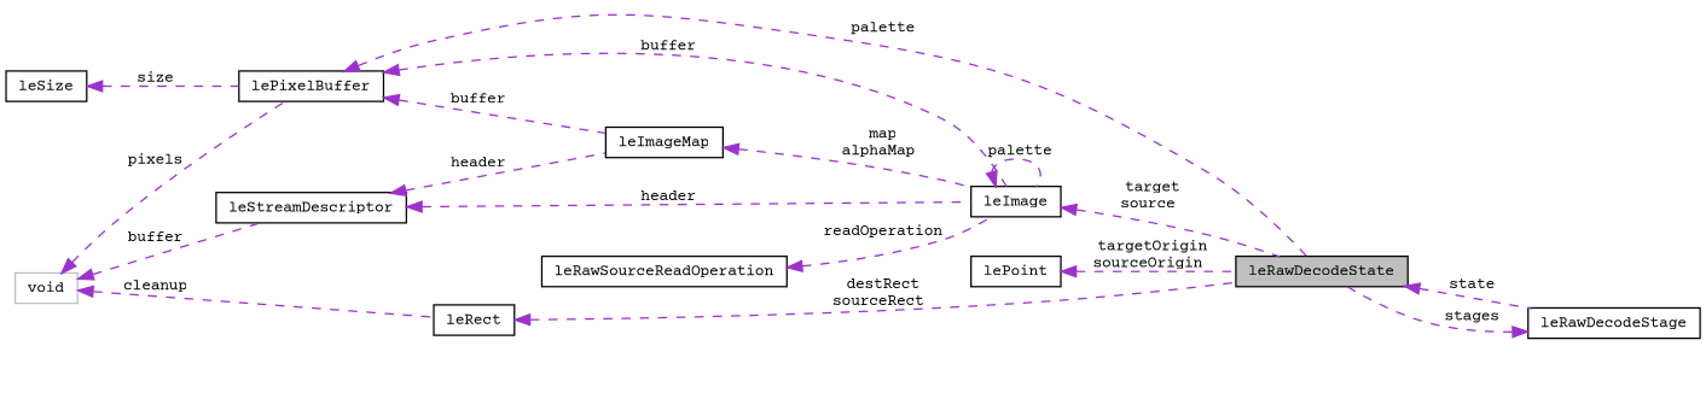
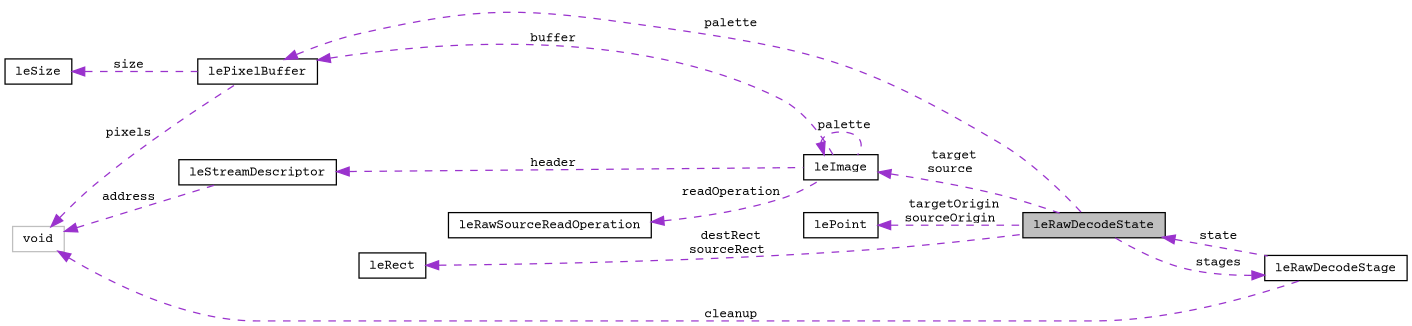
  digraph {
    fontname="Courier Prime"
    rankdir=LR
    node [color=black fillcolor=white fontname="Courier Prime" fontsize=10 shape=record style=filled]
    edge [color=darkorchid3 dir=back fontname="Courier Prime" fontsize=10 labelfontname=Helvetica labelfontsize=10 style=dashed]
    n1 [fillcolor=grey75 fontcolor=black height=0.2 label=leRawDecodeState width=0.4]
    n2 [height=0.2 label=leRawDecodeStage width=0.4]
    n3 [height=0.2 label=lePixelBuffer width=0.4]
    n4 [height=0.2 label=leImage width=0.4]
-   n5 [height=0.2 label=leImageMap width=0.4]
    n6 [color=grey75 height=0.2 label=void width=0.4]
    n7 [height=0.2 label=leStreamDescriptor width=0.4]
    n8 [height=0.2 label=leSize width=0.4]
    n9 [height=0.2 label=leRawSourceReadOperation width=0.4]
    n10 [height=0.2 label=lePoint width=0.4]
    n11 [height=0.2 label=leRect width=0.4]
    n1 -> n2 [label=" state"]
    n2 -> n1 [label=" stages"]
    n3 -> n1 [label=" palette"]
    n3 -> n4 [label=" buffer"]
-   n3 -> n5 [label=" buffer"]
    n4 -> n1 [label=" target\nsource"]
    n4 -> n4 [label=" palette"]
-   n5 -> n4 [label=" map\nalphaMap"]
-   n6 -> n11 [label=" cleanup"]
+   n6 -> n2 [label=" cleanup"]
    n6 -> n3 [label=" pixels"]
-   n6 -> n7 [label=" buffer"]
+   n6 -> n7 [label=" address"]
    n7 -> n4 [label=" header"]
-   n7 -> n5 [label=" header"]
    n8 -> n3 [label=" size"]
    n9 -> n4 [label=" readOperation"]
    n10 -> n1 [label=" targetOrigin\nsourceOrigin"]
    n11 -> n1 [label=" destRect\nsourceRect"]
  }
